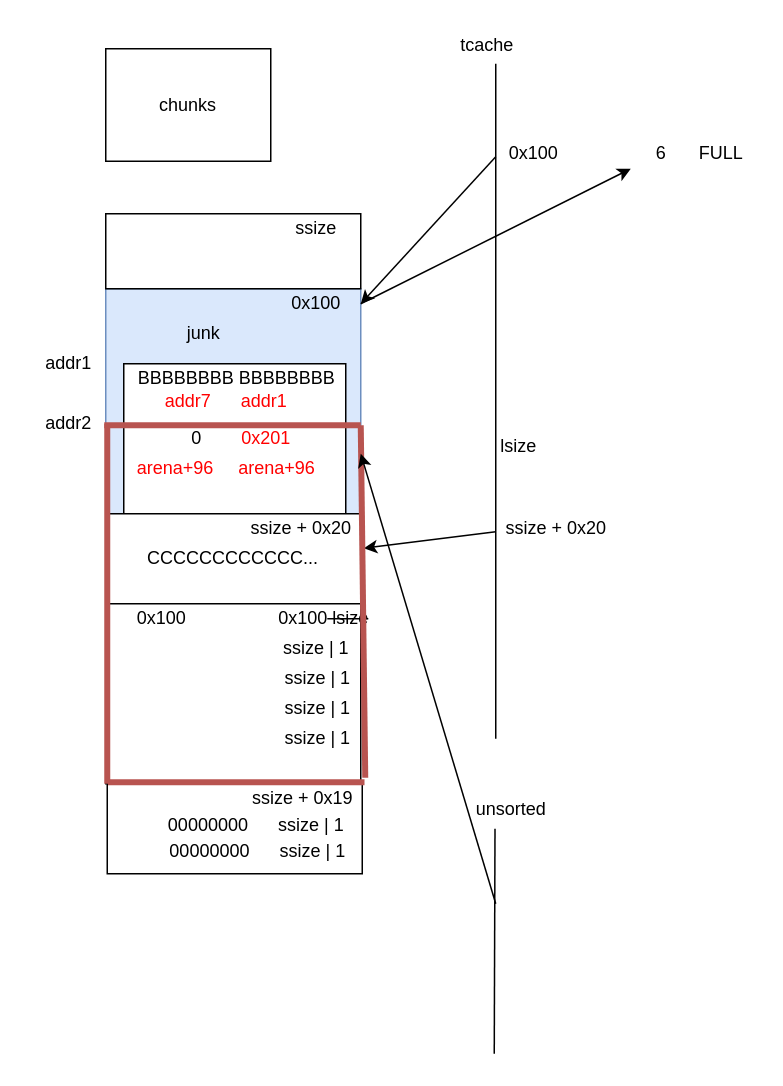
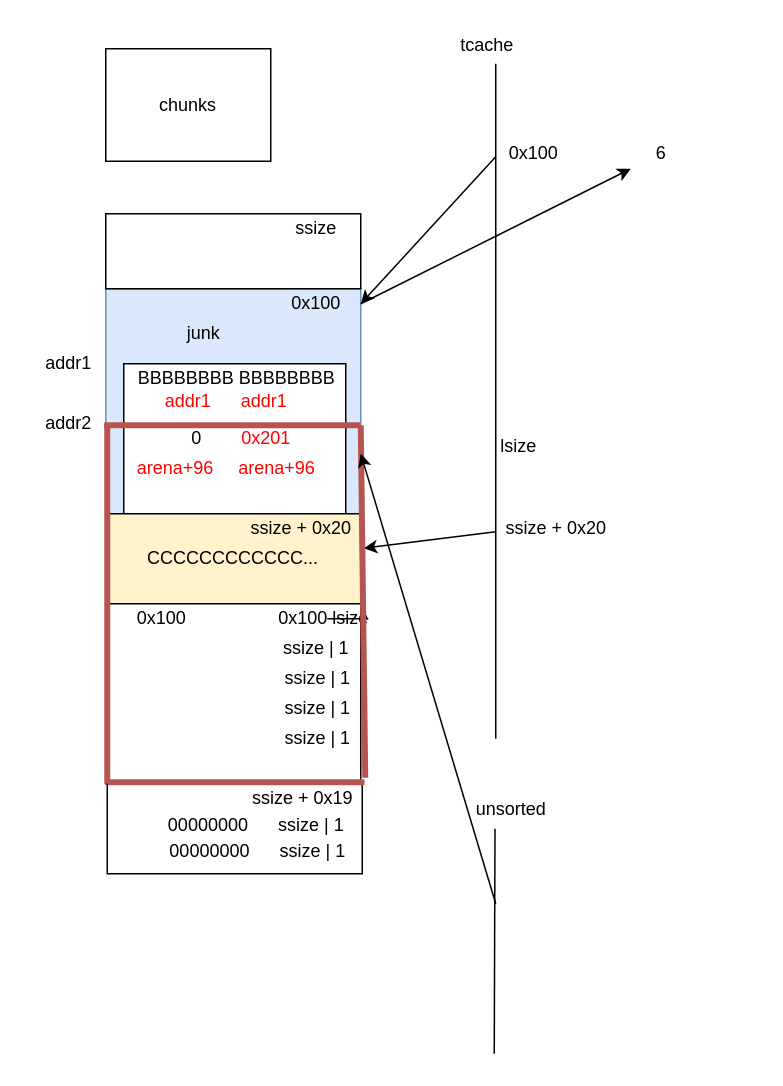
  <mxCell id="0" />
  <mxCell id="1" parent="0" />
  <mxCell id="2" value="chunks" style="rounded=0;whiteSpace=wrap;html=1;" vertex="1" parent="1"><mxGeometry x="70" y="32" width="110" height="75" as="geometry" /></mxCell>
  <mxCell id="3" value="" style="rounded=0;whiteSpace=wrap;html=1;fillColor=#dae8fc;strokeColor=#6c8ebf;" vertex="1" parent="1"><mxGeometry x="70" y="192" width="170" height="150" as="geometry" /></mxCell>
  <mxCell id="4" value="" style="rounded=0;whiteSpace=wrap;html=1;" vertex="1" parent="1"><mxGeometry x="70" y="142" width="170" height="50" as="geometry" /></mxCell>
  <mxCell id="5" value="ssize" style="text;html=1;align=center;verticalAlign=middle;resizable=0;points=[];autosize=1;" vertex="1" parent="1"><mxGeometry x="190" y="142" width="40" height="20" as="geometry" /></mxCell>
  <mxCell id="6" value="0x100" style="text;html=1;align=center;verticalAlign=middle;resizable=0;points=[];autosize=1;" vertex="1" parent="1"><mxGeometry x="185" y="192" width="50" height="20" as="geometry" /></mxCell>
  <mxCell id="7" value="junk" style="text;html=1;align=center;verticalAlign=middle;resizable=0;points=[];autosize=1;" vertex="1" parent="1"><mxGeometry x="115" y="212" width="40" height="20" as="geometry" /></mxCell>
  <mxCell id="8" value="" style="rounded=0;whiteSpace=wrap;html=1;" vertex="1" parent="1"><mxGeometry x="82" y="242" width="148" height="40" as="geometry" /></mxCell>
  <mxCell id="9" value="BBBBBBBB BBBBBBBB" style="text;html=1;align=center;verticalAlign=middle;resizable=0;points=[];autosize=1;" vertex="1" parent="1"><mxGeometry x="82" y="242" width="150" height="20" as="geometry" /></mxCell>
- <mxCell id="10" value="&lt;font color=&quot;#ff0000&quot;&gt;addr7&amp;nbsp; &amp;nbsp; &amp;nbsp; addr1&lt;/font&gt;" style="text;html=1;align=center;verticalAlign=middle;resizable=0;points=[];autosize=1;" vertex="1" parent="1"><mxGeometry x="100" y="257" width="100" height="20" as="geometry" /></mxCell>
+ <mxCell id="10" value="&lt;font color=&quot;#ff0000&quot;&gt;addr1&amp;nbsp; &amp;nbsp; &amp;nbsp; addr1&lt;/font&gt;" style="text;html=1;align=center;verticalAlign=middle;resizable=0;points=[];autosize=1;" vertex="1" parent="1"><mxGeometry x="100" y="257" width="100" height="20" as="geometry" /></mxCell>
  <mxCell id="11" value="" style="rounded=0;whiteSpace=wrap;html=1;" vertex="1" parent="1"><mxGeometry x="82" y="282" width="148" height="60" as="geometry" /></mxCell>
  <mxCell id="12" value="0&amp;nbsp; &amp;nbsp; &amp;nbsp; &amp;nbsp; &lt;font color=&quot;#ff0000&quot;&gt;0x201&lt;/font&gt;" style="text;html=1;align=center;verticalAlign=middle;resizable=0;points=[];autosize=1;" vertex="1" parent="1"><mxGeometry x="120" y="282" width="80" height="20" as="geometry" /></mxCell>
  <mxCell id="13" value="&lt;font color=&quot;#ff0000&quot;&gt;arena+96&amp;nbsp; &amp;nbsp; &amp;nbsp;arena+96&lt;/font&gt;" style="text;html=1;align=center;verticalAlign=middle;resizable=0;points=[];autosize=1;" vertex="1" parent="1"><mxGeometry x="85" y="302" width="130" height="20" as="geometry" /></mxCell>
  <mxCell id="14" value="" style="endArrow=none;html=1;" edge="1" parent="1"><mxGeometry width="50" height="50" relative="1" as="geometry"><mxPoint x="330" y="492" as="sourcePoint" /><mxPoint x="330" y="42" as="targetPoint" /></mxGeometry></mxCell>
  <mxCell id="15" value="tcache" style="text;html=1;align=center;verticalAlign=middle;resizable=0;points=[];autosize=1;" vertex="1" parent="1"><mxGeometry x="299" y="20" width="50" height="20" as="geometry" /></mxCell>
  <mxCell id="16" value="0x100" style="text;html=1;align=center;verticalAlign=middle;resizable=0;points=[];autosize=1;" vertex="1" parent="1"><mxGeometry x="330" y="92" width="50" height="20" as="geometry" /></mxCell>
  <mxCell id="17" value="6" style="text;html=1;align=center;verticalAlign=middle;resizable=0;points=[];autosize=1;" vertex="1" parent="1"><mxGeometry x="430" y="92" width="20" height="20" as="geometry" /></mxCell>
  <mxCell id="18" value="addr1" style="text;html=1;align=center;verticalAlign=middle;resizable=0;points=[];autosize=1;" vertex="1" parent="1"><mxGeometry x="20" y="232" width="50" height="20" as="geometry" /></mxCell>
  <mxCell id="19" value="addr2" style="text;html=1;align=center;verticalAlign=middle;resizable=0;points=[];autosize=1;" vertex="1" parent="1"><mxGeometry x="20" y="272" width="50" height="20" as="geometry" /></mxCell>
  <mxCell id="20" value="" style="endArrow=classic;html=1;exitX=0;exitY=0.6;exitDx=0;exitDy=0;exitPerimeter=0;entryX=1;entryY=0.067;entryDx=0;entryDy=0;entryPerimeter=0;" edge="1" parent="1" source="16" target="3"><mxGeometry width="50" height="50" relative="1" as="geometry"><mxPoint x="220" y="252" as="sourcePoint" /><mxPoint x="270" y="202" as="targetPoint" /></mxGeometry></mxCell>
  <mxCell id="21" value="" style="endArrow=classic;html=1;" edge="1" parent="1"><mxGeometry width="50" height="50" relative="1" as="geometry"><mxPoint x="240" y="202" as="sourcePoint" /><mxPoint x="420" y="112" as="targetPoint" /></mxGeometry></mxCell>
- <mxCell id="22" value="CCCCCCCCCCCC..." style="rounded=0;whiteSpace=wrap;html=1;" vertex="1" parent="1"><mxGeometry x="70" y="342" width="170" height="60" as="geometry" /></mxCell>
+ <mxCell id="22" value="CCCCCCCCCCCC..." style="rounded=0;whiteSpace=wrap;html=1;fillColor=#fff2cc;" vertex="1" parent="1"><mxGeometry x="70" y="342" width="170" height="60" as="geometry" /></mxCell>
  <mxCell id="23" value="ssize + 0x20" style="text;html=1;align=center;verticalAlign=middle;resizable=0;points=[];autosize=1;" vertex="1" parent="1"><mxGeometry x="160" y="342" width="80" height="20" as="geometry" /></mxCell>
  <mxCell id="24" value="" style="rounded=0;whiteSpace=wrap;html=1;" vertex="1" parent="1"><mxGeometry x="70" y="402" width="170" height="120" as="geometry" /></mxCell>
  <mxCell id="25" value="0x100&lt;strike&gt; lsize&lt;/strike&gt;" style="text;html=1;align=center;verticalAlign=middle;resizable=0;points=[];autosize=1;" vertex="1" parent="1"><mxGeometry x="175" y="402" width="80" height="20" as="geometry" /></mxCell>
  <mxCell id="26" value="lsize" style="text;html=1;align=center;verticalAlign=middle;resizable=0;points=[];autosize=1;" vertex="1" parent="1"><mxGeometry x="325" y="287" width="40" height="20" as="geometry" /></mxCell>
  <mxCell id="27" value="ssize + 0x20" style="text;html=1;align=center;verticalAlign=middle;resizable=0;points=[];autosize=1;" vertex="1" parent="1"><mxGeometry x="330" y="342" width="80" height="20" as="geometry" /></mxCell>
  <mxCell id="28" value="" style="endArrow=classic;html=1;exitX=0;exitY=0.6;exitDx=0;exitDy=0;exitPerimeter=0;entryX=1.025;entryY=1.15;entryDx=0;entryDy=0;entryPerimeter=0;" edge="1" parent="1" source="27" target="23"><mxGeometry width="50" height="50" relative="1" as="geometry"><mxPoint x="220" y="302" as="sourcePoint" /><mxPoint x="241" y="588" as="targetPoint" /></mxGeometry></mxCell>
  <mxCell id="29" value="" style="rounded=0;whiteSpace=wrap;html=1;" vertex="1" parent="1"><mxGeometry x="71" y="522" width="170" height="60" as="geometry" /></mxCell>
  <mxCell id="30" value="ssize + 0x19" style="text;html=1;align=center;verticalAlign=middle;resizable=0;points=[];autosize=1;" vertex="1" parent="1"><mxGeometry x="161" y="522" width="80" height="20" as="geometry" /></mxCell>
  <mxCell id="31" value="00000000&amp;nbsp; &amp;nbsp; &amp;nbsp; ssize | 1" style="text;html=1;align=center;verticalAlign=middle;resizable=0;points=[];autosize=1;" vertex="1" parent="1"><mxGeometry x="105" y="540" width="130" height="20" as="geometry" /></mxCell>
  <mxCell id="32" value="00000000&amp;nbsp; &amp;nbsp; &amp;nbsp; ssize | 1" style="text;html=1;align=center;verticalAlign=middle;resizable=0;points=[];autosize=1;" vertex="1" parent="1"><mxGeometry x="106" y="557" width="130" height="20" as="geometry" /></mxCell>
  <mxCell id="33" value="0x100" style="text;html=1;align=center;verticalAlign=middle;resizable=0;points=[];autosize=1;" vertex="1" parent="1"><mxGeometry x="82" y="402" width="50" height="20" as="geometry" /></mxCell>
- <mxCell id="34" value="FULL&lt;br&gt;" style="text;html=1;align=center;verticalAlign=middle;resizable=0;points=[];autosize=1;" vertex="1" parent="1"><mxGeometry x="460" y="92" width="40" height="20" as="geometry" /></mxCell>
  <mxCell id="35" value="ssize | 1" style="text;html=1;align=center;verticalAlign=middle;resizable=0;points=[];autosize=1;" vertex="1" parent="1"><mxGeometry x="180" y="422" width="60" height="20" as="geometry" /></mxCell>
  <mxCell id="36" value="ssize | 1" style="text;html=1;align=center;verticalAlign=middle;resizable=0;points=[];autosize=1;" vertex="1" parent="1"><mxGeometry x="181" y="442" width="60" height="20" as="geometry" /></mxCell>
  <mxCell id="37" value="ssize | 1" style="text;html=1;align=center;verticalAlign=middle;resizable=0;points=[];autosize=1;" vertex="1" parent="1"><mxGeometry x="181" y="462" width="60" height="20" as="geometry" /></mxCell>
  <mxCell id="38" value="ssize | 1" style="text;html=1;align=center;verticalAlign=middle;resizable=0;points=[];autosize=1;" vertex="1" parent="1"><mxGeometry x="181" y="482" width="60" height="20" as="geometry" /></mxCell>
  <mxCell id="39" value="" style="endArrow=none;html=1;strokeWidth=4;fillColor=#f8cecc;strokeColor=#b85450;entryX=0.98;entryY=0.55;entryDx=0;entryDy=0;entryPerimeter=0;" edge="1" parent="1" target="19"><mxGeometry width="50" height="50" relative="1" as="geometry"><mxPoint x="240" y="283" as="sourcePoint" /><mxPoint x="40" y="212" as="targetPoint" /></mxGeometry></mxCell>
  <mxCell id="40" value="" style="endArrow=none;html=1;strokeWidth=4;fillColor=#f8cecc;strokeColor=#b85450;entryX=1;entryY=0.607;entryDx=0;entryDy=0;entryPerimeter=0;exitX=1.025;exitY=-0.2;exitDx=0;exitDy=0;exitPerimeter=0;" edge="1" parent="1" source="30" target="3"><mxGeometry width="50" height="50" relative="1" as="geometry"><mxPoint x="240" y="513" as="sourcePoint" /><mxPoint x="79" y="293" as="targetPoint" /></mxGeometry></mxCell>
  <mxCell id="41" value="" style="endArrow=none;html=1;strokeWidth=4;fillColor=#f8cecc;strokeColor=#b85450;entryX=1;entryY=0.607;entryDx=0;entryDy=0;entryPerimeter=0;exitX=0;exitY=0;exitDx=0;exitDy=0;" edge="1" parent="1" source="29"><mxGeometry width="50" height="50" relative="1" as="geometry"><mxPoint x="71" y="511.95" as="sourcePoint" /><mxPoint x="71" y="282" as="targetPoint" /></mxGeometry></mxCell>
  <mxCell id="42" value="" style="endArrow=none;html=1;strokeWidth=4;fillColor=#f8cecc;strokeColor=#b85450;entryX=0.98;entryY=0.55;entryDx=0;entryDy=0;entryPerimeter=0;" edge="1" parent="1"><mxGeometry width="50" height="50" relative="1" as="geometry"><mxPoint x="242.5" y="521" as="sourcePoint" /><mxPoint x="71.5" y="521" as="targetPoint" /></mxGeometry></mxCell>
  <mxCell id="43" value="" style="endArrow=none;html=1;" edge="1" parent="1"><mxGeometry width="50" height="50" relative="1" as="geometry"><mxPoint x="329" y="702" as="sourcePoint" /><mxPoint x="329.5" y="552" as="targetPoint" /></mxGeometry></mxCell>
  <mxCell id="44" value="" style="endArrow=classic;html=1;" edge="1" parent="1"><mxGeometry width="50" height="50" relative="1" as="geometry"><mxPoint x="330" y="602" as="sourcePoint" /><mxPoint x="240" y="302" as="targetPoint" /></mxGeometry></mxCell>
  <mxCell id="45" value="unsorted" style="text;html=1;align=center;verticalAlign=middle;resizable=0;points=[];autosize=1;" vertex="1" parent="1"><mxGeometry x="310" y="529" width="60" height="20" as="geometry" /></mxCell>
